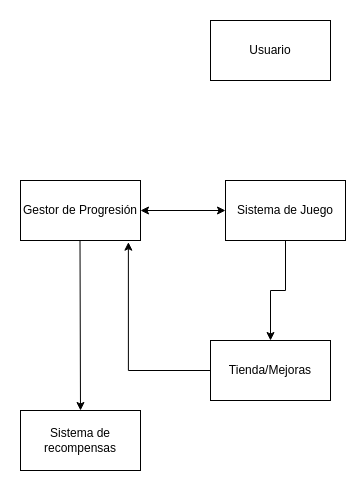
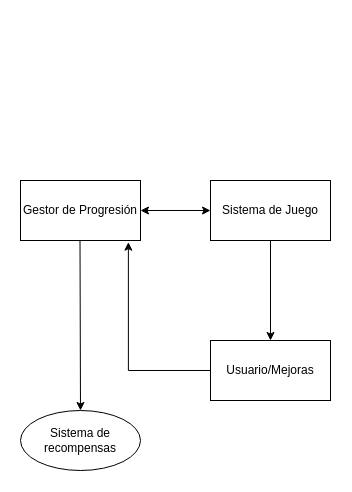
  <mxCell id="0" />
  <mxCell id="1" parent="0" />
- <mxCell id="2" value="Usuario" style="rounded=0;whiteSpace=wrap;html=1;" vertex="1" parent="1"><mxGeometry x="210" y="20" width="120" height="60" as="geometry" /></mxCell>
  <mxCell id="3" style="edgeStyle=orthogonalEdgeStyle;rounded=0;orthogonalLoop=1;jettySize=auto;html=1;entryX=0;entryY=0.5;entryDx=0;entryDy=0;startArrow=classic;startFill=1;" edge="1" parent="1" source="5" target="10"><mxGeometry relative="1" as="geometry" /></mxCell>
  <mxCell id="4" style="edgeStyle=orthogonalEdgeStyle;rounded=0;orthogonalLoop=1;jettySize=auto;html=1;entryX=0.5;entryY=0;entryDx=0;entryDy=0;" edge="1" parent="1" target="6"><mxGeometry relative="1" as="geometry"><mxPoint x="79.5" y="530" as="targetPoint" /><mxPoint x="79.5" y="240" as="sourcePoint" /></mxGeometry></mxCell>
  <mxCell id="5" value="Gestor de Progresión" style="rounded=0;whiteSpace=wrap;html=1;" vertex="1" parent="1"><mxGeometry x="20" y="180" width="120" height="60" as="geometry" /></mxCell>
- <mxCell id="6" value="Sistema de recompensas" style="rounded=0;whiteSpace=wrap;html=1;" vertex="1" parent="1"><mxGeometry x="20" y="410" width="120" height="60" as="geometry" /></mxCell>
+ <mxCell id="6" value="Sistema de recompensas" style="ellipse;whiteSpace=wrap;html=1;" vertex="1" parent="1"><mxGeometry x="20" y="410" width="120" height="60" as="geometry" /></mxCell>
  <mxCell id="7" style="edgeStyle=orthogonalEdgeStyle;rounded=0;orthogonalLoop=1;jettySize=auto;html=1;entryX=0.899;entryY=1.028;entryDx=0;entryDy=0;entryPerimeter=0;" edge="1" parent="1" source="8" target="5"><mxGeometry relative="1" as="geometry"><mxPoint x="90" y="190" as="targetPoint" /></mxGeometry></mxCell>
- <mxCell id="8" value="Tienda/Mejoras" style="rounded=0;whiteSpace=wrap;html=1;" vertex="1" parent="1"><mxGeometry x="210" y="340" width="120" height="60" as="geometry" /></mxCell>
+ <mxCell id="8" value="Usuario/Mejoras" style="rounded=0;whiteSpace=wrap;html=1;" vertex="1" parent="1"><mxGeometry x="210" y="340" width="120" height="60" as="geometry" /></mxCell>
  <mxCell id="9" style="edgeStyle=orthogonalEdgeStyle;rounded=0;orthogonalLoop=1;jettySize=auto;html=1;entryX=0.5;entryY=0;entryDx=0;entryDy=0;" edge="1" parent="1" source="10" target="8"><mxGeometry relative="1" as="geometry" /></mxCell>
- <mxCell id="10" value="&lt;div&gt;Sistema de Juego&lt;/div&gt;" style="rounded=0;whiteSpace=wrap;html=1;" vertex="1" parent="1"><mxGeometry x="225" y="180" width="120" height="60" as="geometry" /></mxCell>
+ <mxCell id="10" value="&lt;div&gt;Sistema de Juego&lt;/div&gt;" style="rounded=0;whiteSpace=wrap;html=1;" vertex="1" parent="1"><mxGeometry x="210" y="180" width="120" height="60" as="geometry" /></mxCell>
